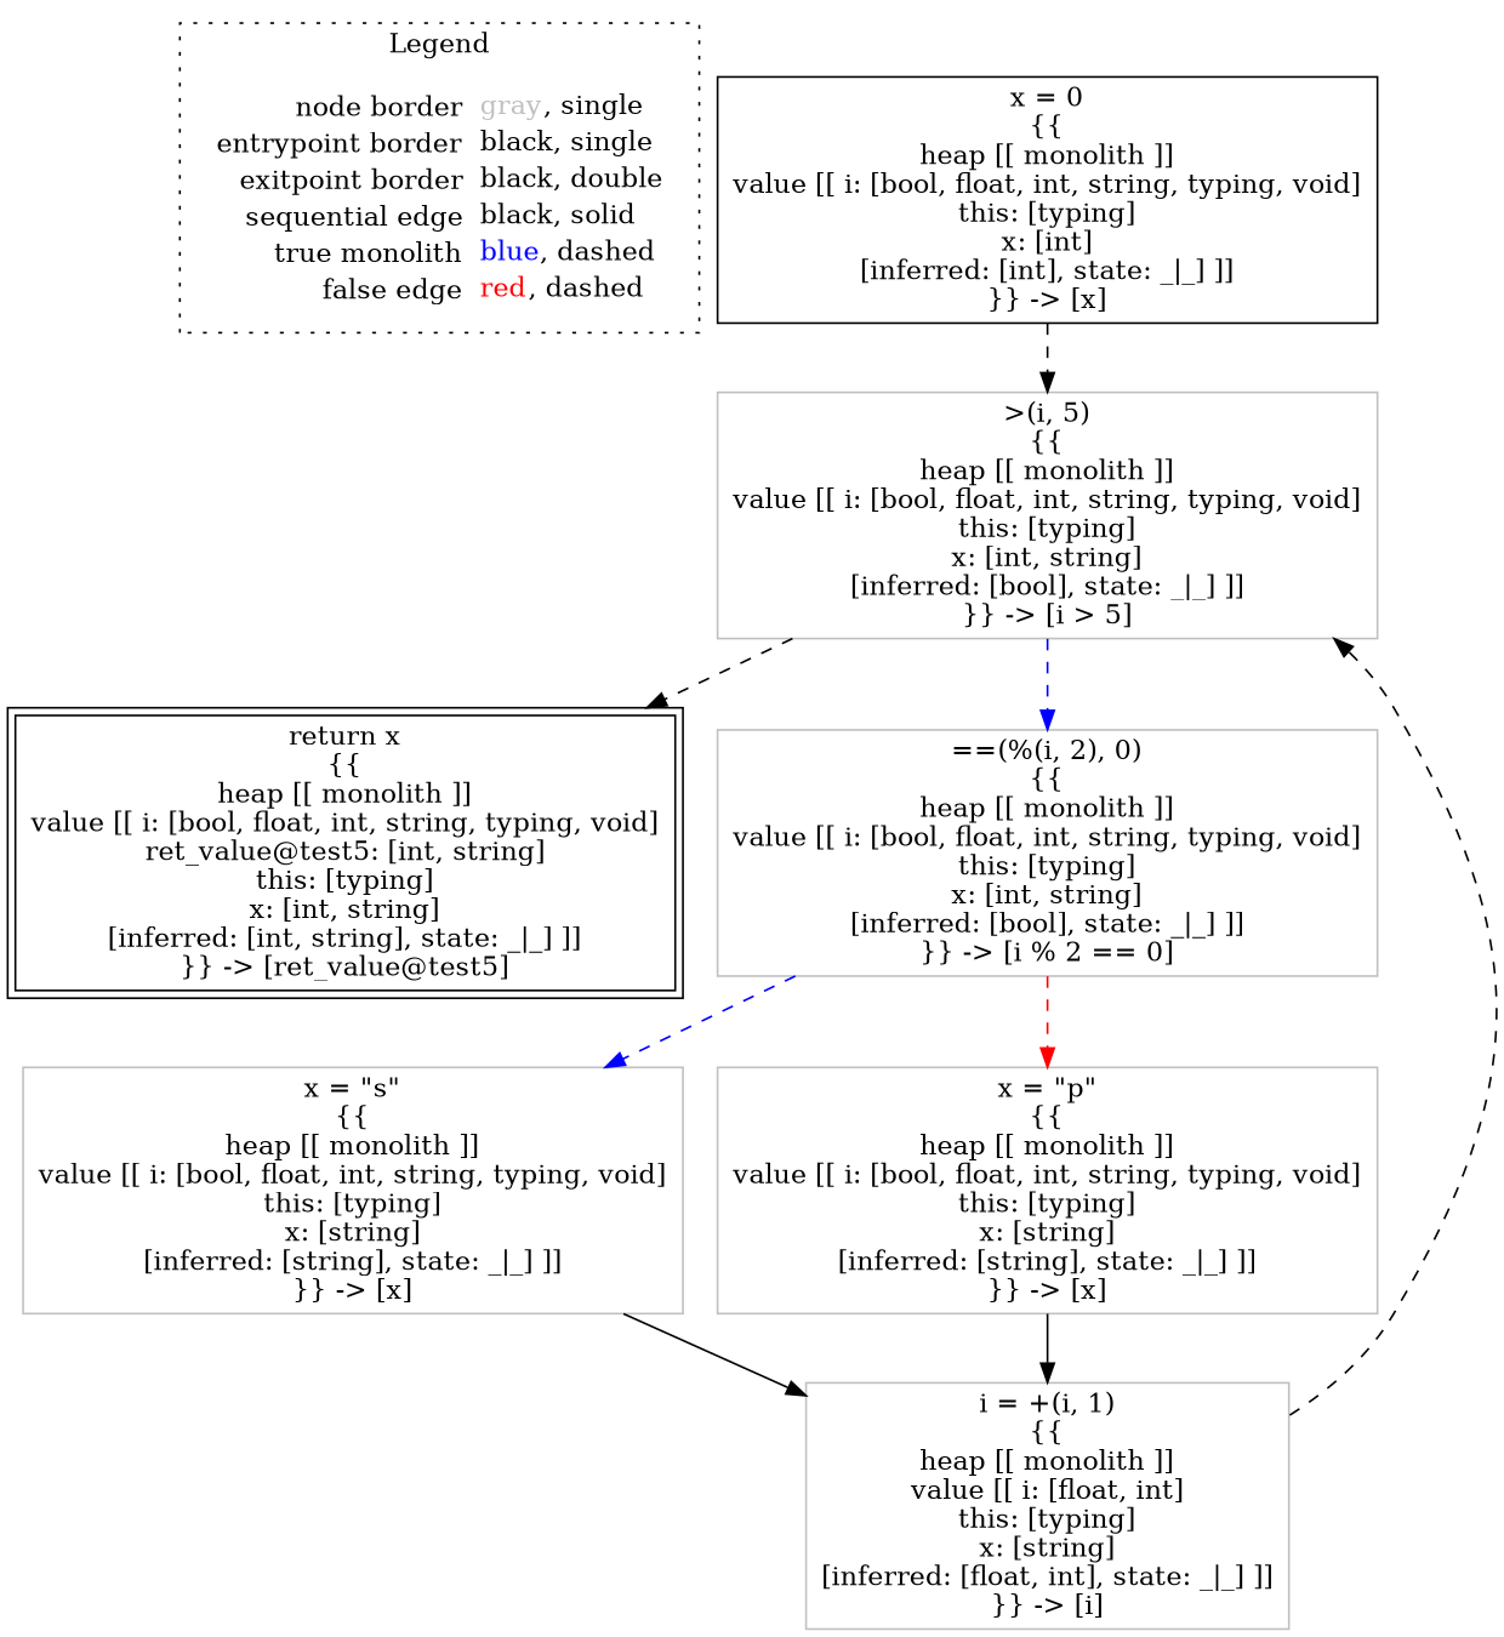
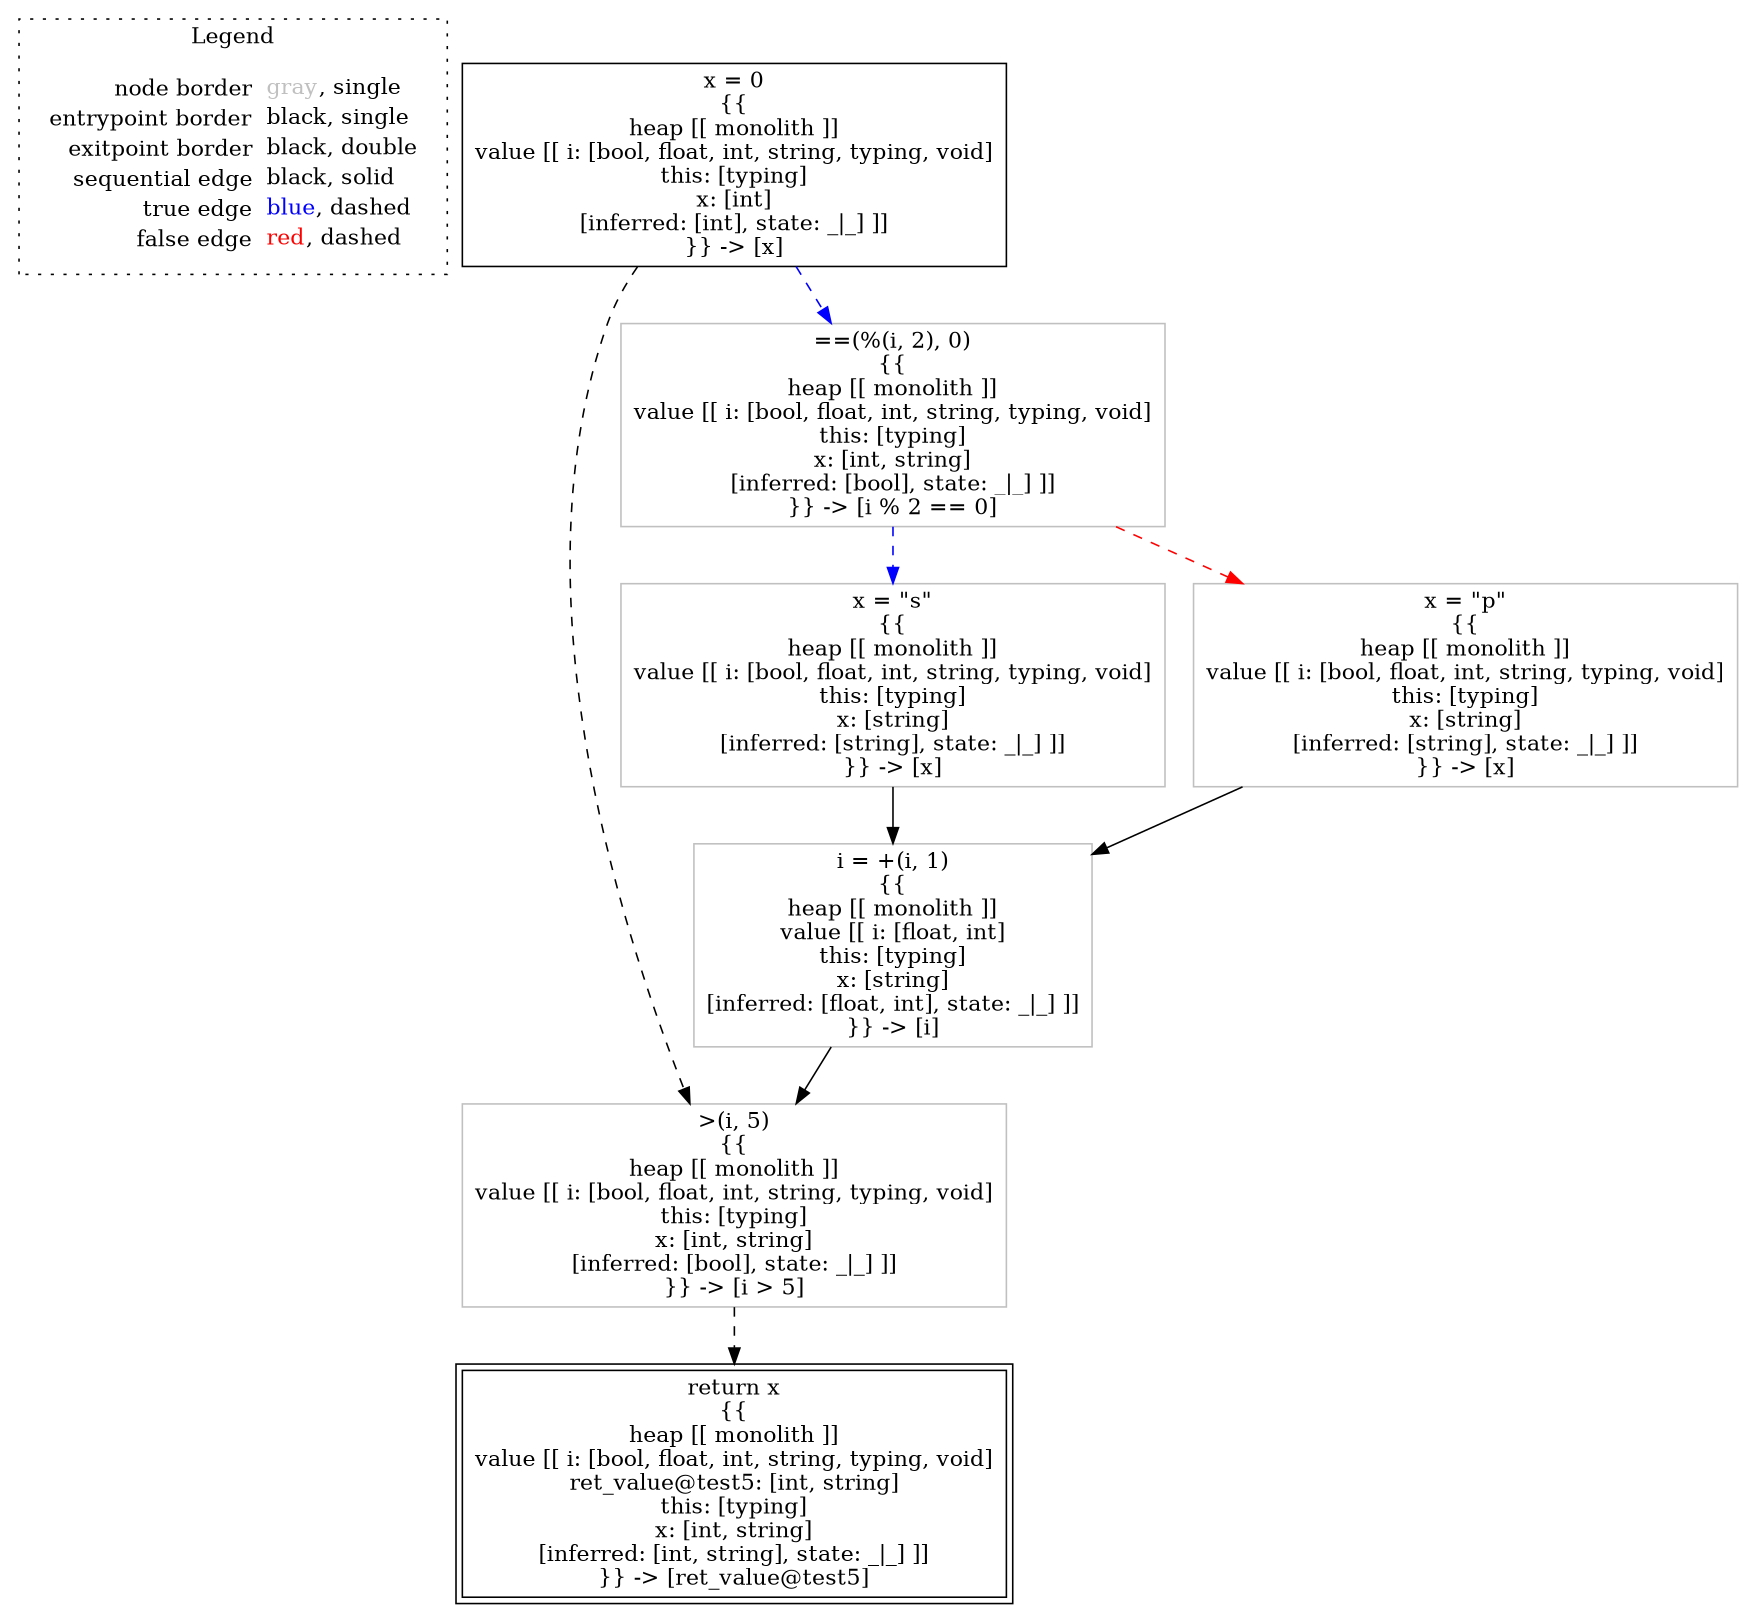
  digraph {
    node [shape=rect color=gray]
    edge [color=black style=dashed]
-   n1 [label=<<table border="0" cellpadding="2" cellspacing="0" cellborder="0"><tr><td align="right">node border&nbsp;</td><td align="left"><font color="gray">gray</font>, single</td></tr><tr><td align="right">entrypoint border&nbsp;</td><td align="left"><font color="black">black</font>, single</td></tr><tr><td align="right">exitpoint border&nbsp;</td><td align="left"><font color="black">black</font>, double</td></tr><tr><td align="right">sequential edge&nbsp;</td><td align="left"><font color="black">black</font>, solid</td></tr><tr><td align="right">true monolith&nbsp;</td><td align="left"><font color="blue">blue</font>, dashed</td></tr><tr><td align="right">false edge&nbsp;</td><td align="left"><font color="red">red</font>, dashed</td></tr></table>> shape=plaintext color=""]
+   n1 [label=<<table border="0" cellpadding="2" cellspacing="0" cellborder="0"><tr><td align="right">node border&nbsp;</td><td align="left"><font color="gray">gray</font>, single</td></tr><tr><td align="right">entrypoint border&nbsp;</td><td align="left"><font color="black">black</font>, single</td></tr><tr><td align="right">exitpoint border&nbsp;</td><td align="left"><font color="black">black</font>, double</td></tr><tr><td align="right">sequential edge&nbsp;</td><td align="left"><font color="black">black</font>, solid</td></tr><tr><td align="right">true edge&nbsp;</td><td align="left"><font color="blue">blue</font>, dashed</td></tr><tr><td align="right">false edge&nbsp;</td><td align="left"><font color="red">red</font>, dashed</td></tr></table>> shape=plaintext color=""]
    n2 [color=black label=<x = 0<BR/>{{<BR/>heap [[ monolith ]]<BR/>value [[ i: [bool, float, int, string, typing, void]<BR/>this: [typing]<BR/>x: [int]<BR/>[inferred: [int], state: _|_] ]]<BR/>}} -&gt; [x]>]
    n3 [label=<&gt;(i, 5)<BR/>{{<BR/>heap [[ monolith ]]<BR/>value [[ i: [bool, float, int, string, typing, void]<BR/>this: [typing]<BR/>x: [int, string]<BR/>[inferred: [bool], state: _|_] ]]<BR/>}} -&gt; [i &gt; 5]>]
    n4 [color=black label=<return x<BR/>{{<BR/>heap [[ monolith ]]<BR/>value [[ i: [bool, float, int, string, typing, void]<BR/>ret_value@test5: [int, string]<BR/>this: [typing]<BR/>x: [int, string]<BR/>[inferred: [int, string], state: _|_] ]]<BR/>}} -&gt; [ret_value@test5]> peripheries=2]
    n5 [label=<==(%(i, 2), 0)<BR/>{{<BR/>heap [[ monolith ]]<BR/>value [[ i: [bool, float, int, string, typing, void]<BR/>this: [typing]<BR/>x: [int, string]<BR/>[inferred: [bool], state: _|_] ]]<BR/>}} -&gt; [i % 2 == 0]>]
    n6 [label=<x = &quot;s&quot;<BR/>{{<BR/>heap [[ monolith ]]<BR/>value [[ i: [bool, float, int, string, typing, void]<BR/>this: [typing]<BR/>x: [string]<BR/>[inferred: [string], state: _|_] ]]<BR/>}} -&gt; [x]>]
    n7 [label=<x = &quot;p&quot;<BR/>{{<BR/>heap [[ monolith ]]<BR/>value [[ i: [bool, float, int, string, typing, void]<BR/>this: [typing]<BR/>x: [string]<BR/>[inferred: [string], state: _|_] ]]<BR/>}} -&gt; [x]>]
    n8 [label=<i = +(i, 1)<BR/>{{<BR/>heap [[ monolith ]]<BR/>value [[ i: [float, int]<BR/>this: [typing]<BR/>x: [string]<BR/>[inferred: [float, int], state: _|_] ]]<BR/>}} -&gt; [i]>]
    subgraph cluster_1 {
      label=Legend
      style=dotted
      n1
    }
    n2 -> n3
    n3 -> n4
-   n3 -> n5 [color=blue]
+   n2 -> n5 [color=blue]
    n5 -> n6 [color=blue]
    n5 -> n7 [color=red]
    n6 -> n8 [style=""]
    n7 -> n8 [style=""]
-   n8 -> n3
+   n8 -> n3 [style=""]
  }
